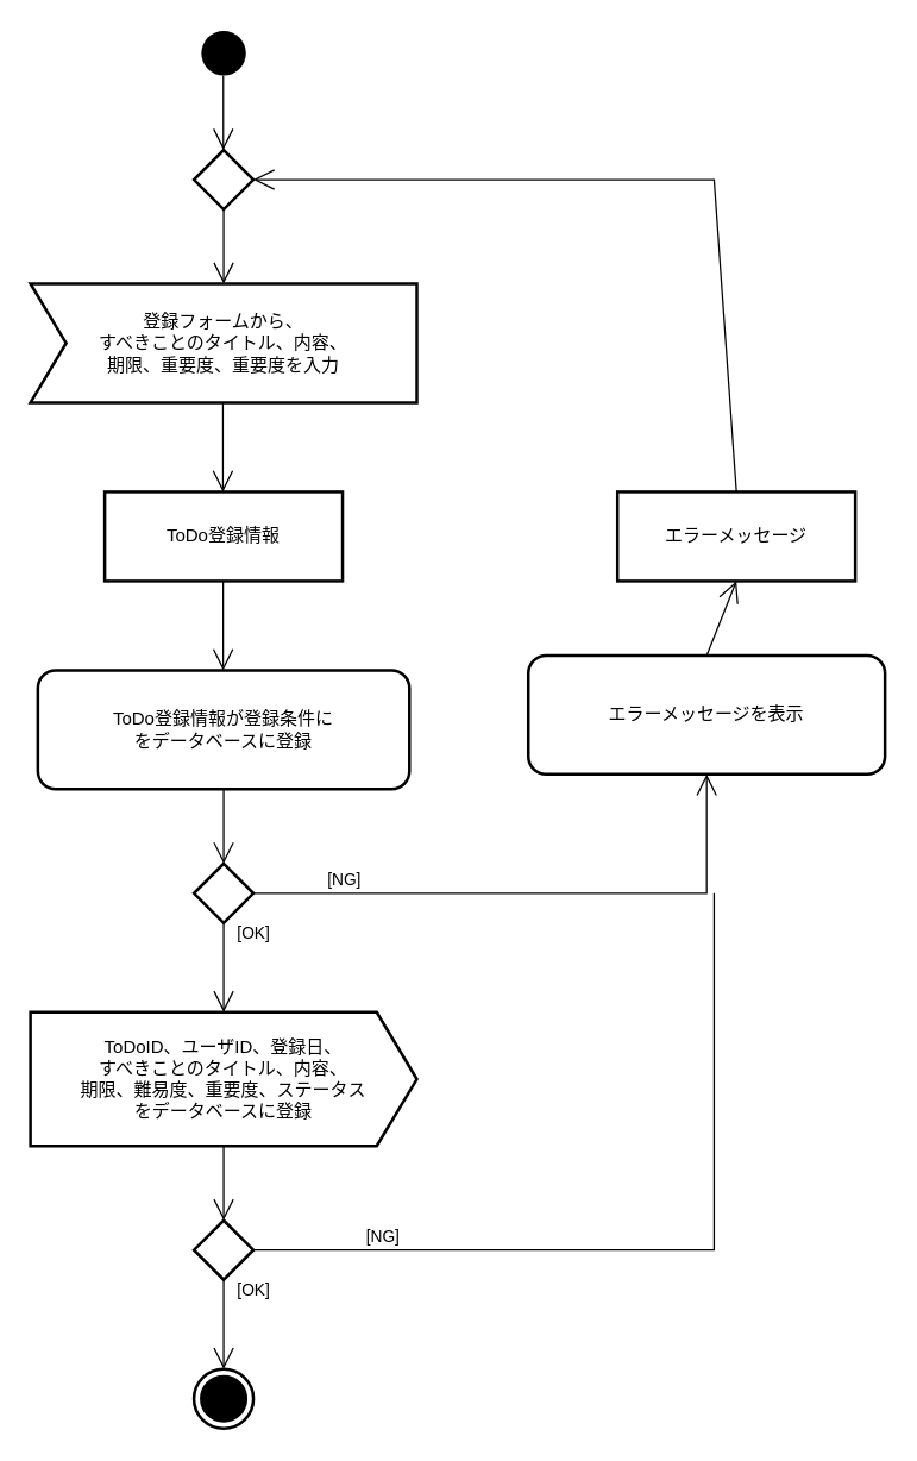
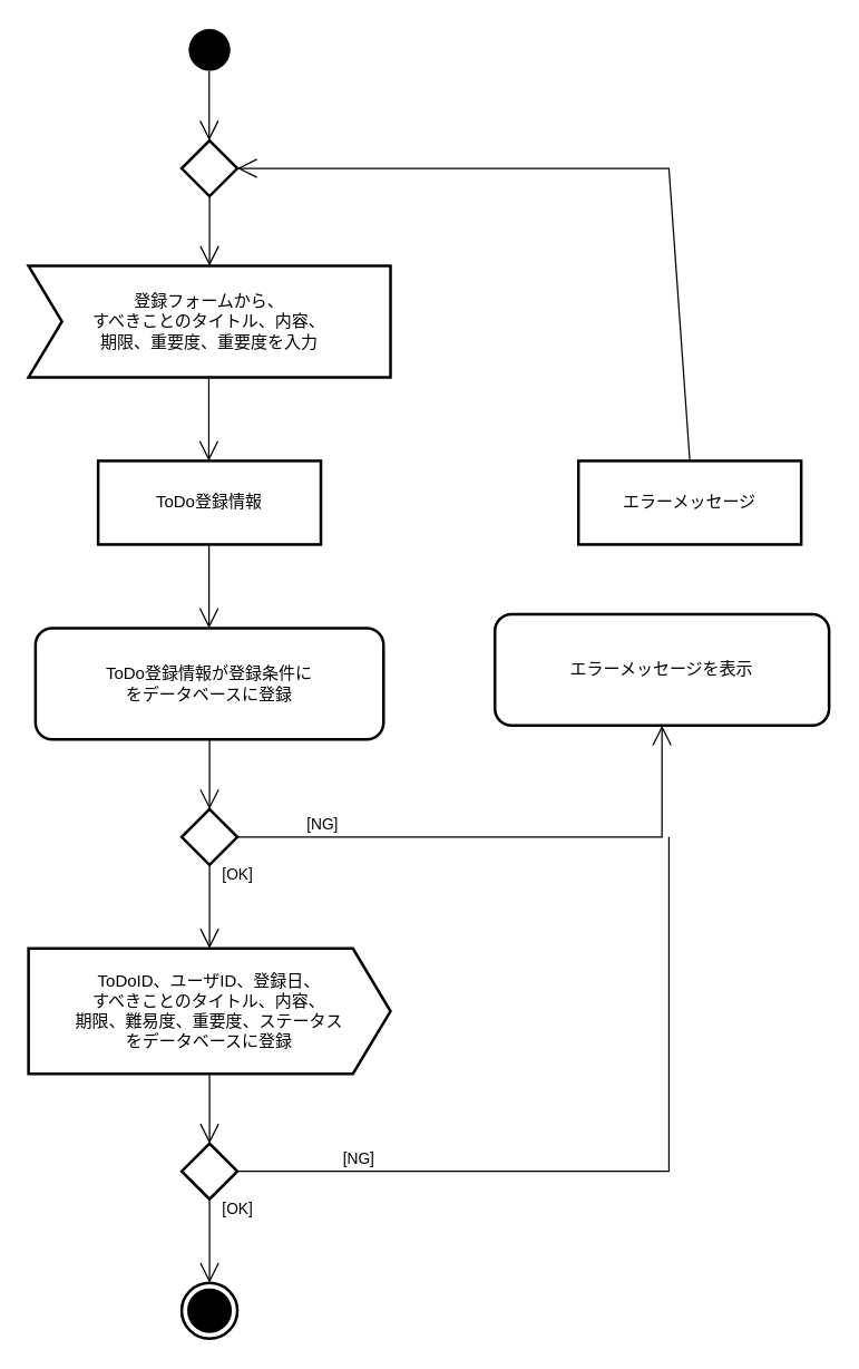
  <mxCell id="0" />
  <mxCell id="1" parent="0" />
  <mxCell id="2" value="" style="ellipse;fillColor=#000000;strokeColor=none;" parent="1" vertex="1"><mxGeometry x="135" y="20" width="30" height="30" as="geometry" /></mxCell>
  <mxCell id="3" value="登録フォームから、&lt;br&gt;すべきことのタイトル、内容、&lt;br&gt;期限、重要度、重要度を入力" style="html=1;shape=mxgraph.sysml.accEvent;strokeWidth=2;whiteSpace=wrap;align=center;" parent="1" vertex="1"><mxGeometry x="20" y="190" width="260" height="80" as="geometry" /></mxCell>
  <mxCell id="4" value="ToDo登録情報が登録条件に&lt;br&gt;をデータベースに登録" style="shape=rect;html=1;rounded=1;whiteSpace=wrap;align=center;strokeWidth=2;" parent="1" vertex="1"><mxGeometry x="25" y="450" width="250" height="80" as="geometry" /></mxCell>
  <mxCell id="5" value="ToDo登録情報" style="shape=rect;html=1;whiteSpace=wrap;align=center;strokeWidth=2;" parent="1" vertex="1"><mxGeometry x="70" y="330" width="160" height="60" as="geometry" /></mxCell>
  <mxCell id="6" value="" style="shape=rhombus;html=1;verticalLabelPosition=bottom;verticalAlignment=top;strokeWidth=2;" parent="1" vertex="1"><mxGeometry x="130" y="580" width="40" height="40" as="geometry" /></mxCell>
  <mxCell id="7" value="" style="edgeStyle=elbowEdgeStyle;html=1;elbow=horizontal;align=right;verticalAlign=bottom;endArrow=none;rounded=0;labelBackgroundColor=none;startArrow=open;startSize=12;" parent="1" source="6" edge="1"><mxGeometry relative="1" as="geometry"><mxPoint x="150" y="540" as="targetPoint" /><Array as="points"><mxPoint x="150" y="530" /></Array></mxGeometry></mxCell>
  <mxCell id="8" value="[OK]" style="edgeStyle=elbowEdgeStyle;html=1;elbow=vertical;verticalAlign=bottom;endArrow=open;rounded=0;labelBackgroundColor=none;endSize=12;" parent="1" source="6" edge="1"><mxGeometry x="-0.455" y="20" relative="1" as="geometry"><mxPoint x="150" y="680" as="targetPoint" /><Array as="points"><mxPoint x="180" y="670" /></Array><mxPoint as="offset" /></mxGeometry></mxCell>
  <mxCell id="9" value="[NG]" style="edgeStyle=elbowEdgeStyle;html=1;elbow=vertical;verticalAlign=bottom;endArrow=open;rounded=0;labelBackgroundColor=none;endSize=12;exitX=1;exitY=0.5;exitDx=0;exitDy=0;entryX=0.5;entryY=1;entryDx=0;entryDy=0;" parent="1" source="6" target="15" edge="1"><mxGeometry x="-0.684" relative="1" as="geometry"><mxPoint x="480" y="600" as="targetPoint" /><Array as="points"><mxPoint x="240" y="600" /><mxPoint x="180" y="580" /></Array><mxPoint as="offset" /></mxGeometry></mxCell>
  <mxCell id="10" value="" style="endArrow=open;endFill=1;endSize=12;html=1;entryX=0.5;entryY=0;entryDx=0;entryDy=0;entryPerimeter=0;exitX=0.5;exitY=1;exitDx=0;exitDy=0;" parent="1" source="13" target="3" edge="1"><mxGeometry width="160" relative="1" as="geometry"><mxPoint x="149" y="140" as="sourcePoint" /><mxPoint x="260" y="150" as="targetPoint" /></mxGeometry></mxCell>
  <mxCell id="11" value="" style="endArrow=open;endFill=1;endSize=12;html=1;entryX=0.5;entryY=0;entryDx=0;entryDy=0;" parent="1" edge="1"><mxGeometry width="160" relative="1" as="geometry"><mxPoint x="149.5" y="270" as="sourcePoint" /><mxPoint x="149.5" y="330" as="targetPoint" /></mxGeometry></mxCell>
  <mxCell id="12" value="" style="endArrow=open;endFill=1;endSize=12;html=1;entryX=0.5;entryY=0;entryDx=0;entryDy=0;" parent="1" edge="1"><mxGeometry width="160" relative="1" as="geometry"><mxPoint x="149.66" y="390" as="sourcePoint" /><mxPoint x="149.66" y="450" as="targetPoint" /></mxGeometry></mxCell>
  <mxCell id="13" value="" style="shape=rhombus;html=1;verticalLabelPosition=bottom;verticalAlignment=top;strokeWidth=2;" parent="1" vertex="1"><mxGeometry x="130" y="100" width="40" height="40" as="geometry" /></mxCell>
  <mxCell id="14" value="" style="endArrow=open;endFill=1;endSize=12;html=1;entryX=0.5;entryY=0;entryDx=0;entryDy=0;entryPerimeter=0;exitX=0.5;exitY=1;exitDx=0;exitDy=0;" parent="1" edge="1"><mxGeometry width="160" relative="1" as="geometry"><mxPoint x="149.76" y="50" as="sourcePoint" /><mxPoint x="149.76" y="100" as="targetPoint" /></mxGeometry></mxCell>
  <mxCell id="15" value="エラーメッセージを表示" style="shape=rect;html=1;rounded=1;whiteSpace=wrap;align=center;strokeWidth=2;" parent="1" vertex="1"><mxGeometry x="355" y="440" width="240" height="80" as="geometry" /></mxCell>
  <mxCell id="16" value="エラーメッセージ" style="shape=rect;html=1;whiteSpace=wrap;align=center;strokeWidth=2;" parent="1" vertex="1"><mxGeometry x="415" y="330" width="160" height="60" as="geometry" /></mxCell>
  <mxCell id="17" value="" style="endArrow=open;endFill=1;endSize=12;html=1;entryX=1;entryY=0.5;entryDx=0;entryDy=0;strokeColor=none;" parent="1" source="16" target="13" edge="1"><mxGeometry width="160" relative="1" as="geometry"><mxPoint x="510" y="180" as="sourcePoint" /><mxPoint x="510" y="240" as="targetPoint" /><Array as="points"><mxPoint x="470" y="120" /></Array></mxGeometry></mxCell>
  <mxCell id="18" value="" style="endArrow=open;endFill=1;endSize=12;html=1;exitX=0.5;exitY=0;exitDx=0;exitDy=0;rounded=0;" parent="1" source="16" edge="1"><mxGeometry width="160" relative="1" as="geometry"><mxPoint x="640" y="250" as="sourcePoint" /><mxPoint x="170" y="120" as="targetPoint" /><Array as="points"><mxPoint x="480" y="120" /></Array></mxGeometry></mxCell>
- <mxCell id="19" value="" style="endArrow=open;endFill=1;endSize=12;html=1;entryX=0.5;entryY=1;entryDx=0;entryDy=0;exitX=0.5;exitY=0;exitDx=0;exitDy=0;" parent="1" source="15" target="16" edge="1"><mxGeometry width="160" relative="1" as="geometry"><mxPoint x="610" y="370" as="sourcePoint" /><mxPoint x="610" y="430" as="targetPoint" /></mxGeometry></mxCell>
  <mxCell id="20" value="ToDoID、ユーザID、登録日、&lt;br&gt;すべきことのタイトル、内容、&lt;br&gt;期限、難易度、重要度、ステータス&lt;br&gt;をデータベースに登録" style="html=1;shape=mxgraph.sysml.sendSigAct;strokeWidth=2;whiteSpace=wrap;align=center;" parent="1" vertex="1"><mxGeometry x="20" y="680" width="260" height="90" as="geometry" /></mxCell>
  <mxCell id="21" value="" style="shape=rhombus;html=1;verticalLabelPosition=bottom;verticalAlignment=top;strokeWidth=2;" parent="1" vertex="1"><mxGeometry x="130" y="820" width="40" height="40" as="geometry" /></mxCell>
  <mxCell id="22" value="" style="edgeStyle=elbowEdgeStyle;html=1;elbow=horizontal;align=right;verticalAlign=bottom;endArrow=none;rounded=0;labelBackgroundColor=none;startArrow=open;startSize=12;" parent="1" source="21" edge="1"><mxGeometry relative="1" as="geometry"><mxPoint x="150" y="780" as="targetPoint" /><Array as="points"><mxPoint x="150" y="770" /></Array></mxGeometry></mxCell>
  <mxCell id="23" value="[OK]" style="edgeStyle=elbowEdgeStyle;html=1;elbow=vertical;verticalAlign=bottom;endArrow=open;rounded=0;labelBackgroundColor=none;endSize=12;entryX=0.5;entryY=0;entryDx=0;entryDy=0;entryPerimeter=0;" parent="1" source="21" target="25" edge="1"><mxGeometry x="-0.455" y="20" relative="1" as="geometry"><mxPoint x="150" y="920" as="targetPoint" /><Array as="points"><mxPoint x="160" y="850" /><mxPoint x="180" y="910" /></Array><mxPoint as="offset" /></mxGeometry></mxCell>
  <mxCell id="24" value="[NG]" style="edgeStyle=elbowEdgeStyle;html=1;elbow=vertical;verticalAlign=bottom;endArrow=none;rounded=0;labelBackgroundColor=none;exitX=1;exitY=0.5;exitDx=0;exitDy=0;endFill=0;" parent="1" source="21" edge="1"><mxGeometry x="-0.684" relative="1" as="geometry"><mxPoint x="480" y="600" as="targetPoint" /><Array as="points"><mxPoint x="240" y="840" /><mxPoint x="180" y="820" /></Array><mxPoint as="offset" /></mxGeometry></mxCell>
  <mxCell id="25" value="" style="html=1;shape=mxgraph.sysml.actFinal;strokeWidth=2;verticalLabelPosition=bottom;verticalAlignment=top;" parent="1" vertex="1"><mxGeometry x="130" y="920" width="40" height="40" as="geometry" /></mxCell>
